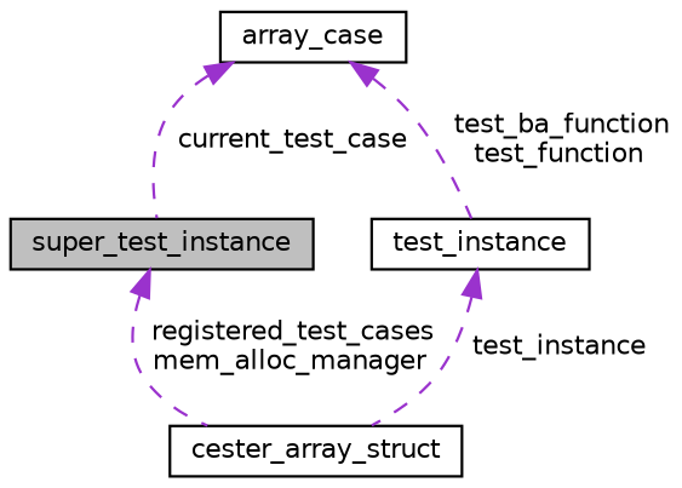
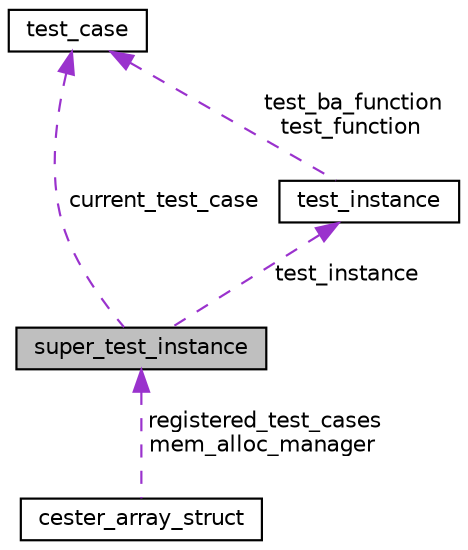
  digraph {
    node [color=black fillcolor=white fontname=Helvetica fontsize=10 shape=record style=filled]
    edge [color=darkorchid3 dir=back fontname=Helvetica fontsize=10 labelfontname=Helvetica labelfontsize=10 style=dashed]
    n1 [fillcolor=grey75 fontcolor=black height=0.2 label=super_test_instance width=0.4]
    n2 [height=0.2 label=cester_array_struct width=0.4]
    n3 [height=0.2 label=test_instance width=0.4]
-   n4 [height=0.2 label=array_case width=0.4]
+   n4 [height=0.2 label=test_case width=0.4]
    n1 -> n2 [label=" registered_test_cases\nmem_alloc_manager"]
-   n3 -> n2 [label=" test_instance"]
+   n3 -> n1 [label=" test_instance"]
    n4 -> n1 [label=" current_test_case"]
    n4 -> n3 [label=" test_ba_function\ntest_function"]
  }
